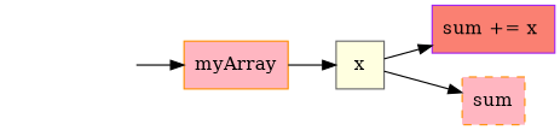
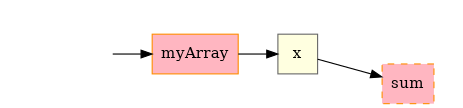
  digraph {
    rankdir=LR
    node [shape=box style=filled color=darkorange fillcolor=lightpink]
    n1 [label="Entry point" style=invis width=0.5 color="" fillcolor=""]
    n2 [label=myArray width=0.5]
    n3 [color=gray40 fillcolor=lightyellow label=x width=0.5]
-   n4 [color=purple fillcolor=salmon label="sum += x " width=0.5]
    n5 [label=sum style="dashed,filled" width=0.5]
    subgraph sub_1 {
      n1
      n2
      n3
-     n4
      n5
    }
    n1 -> n2
    n2 -> n3
-   n3 -> n4
    n3 -> n5
  }
